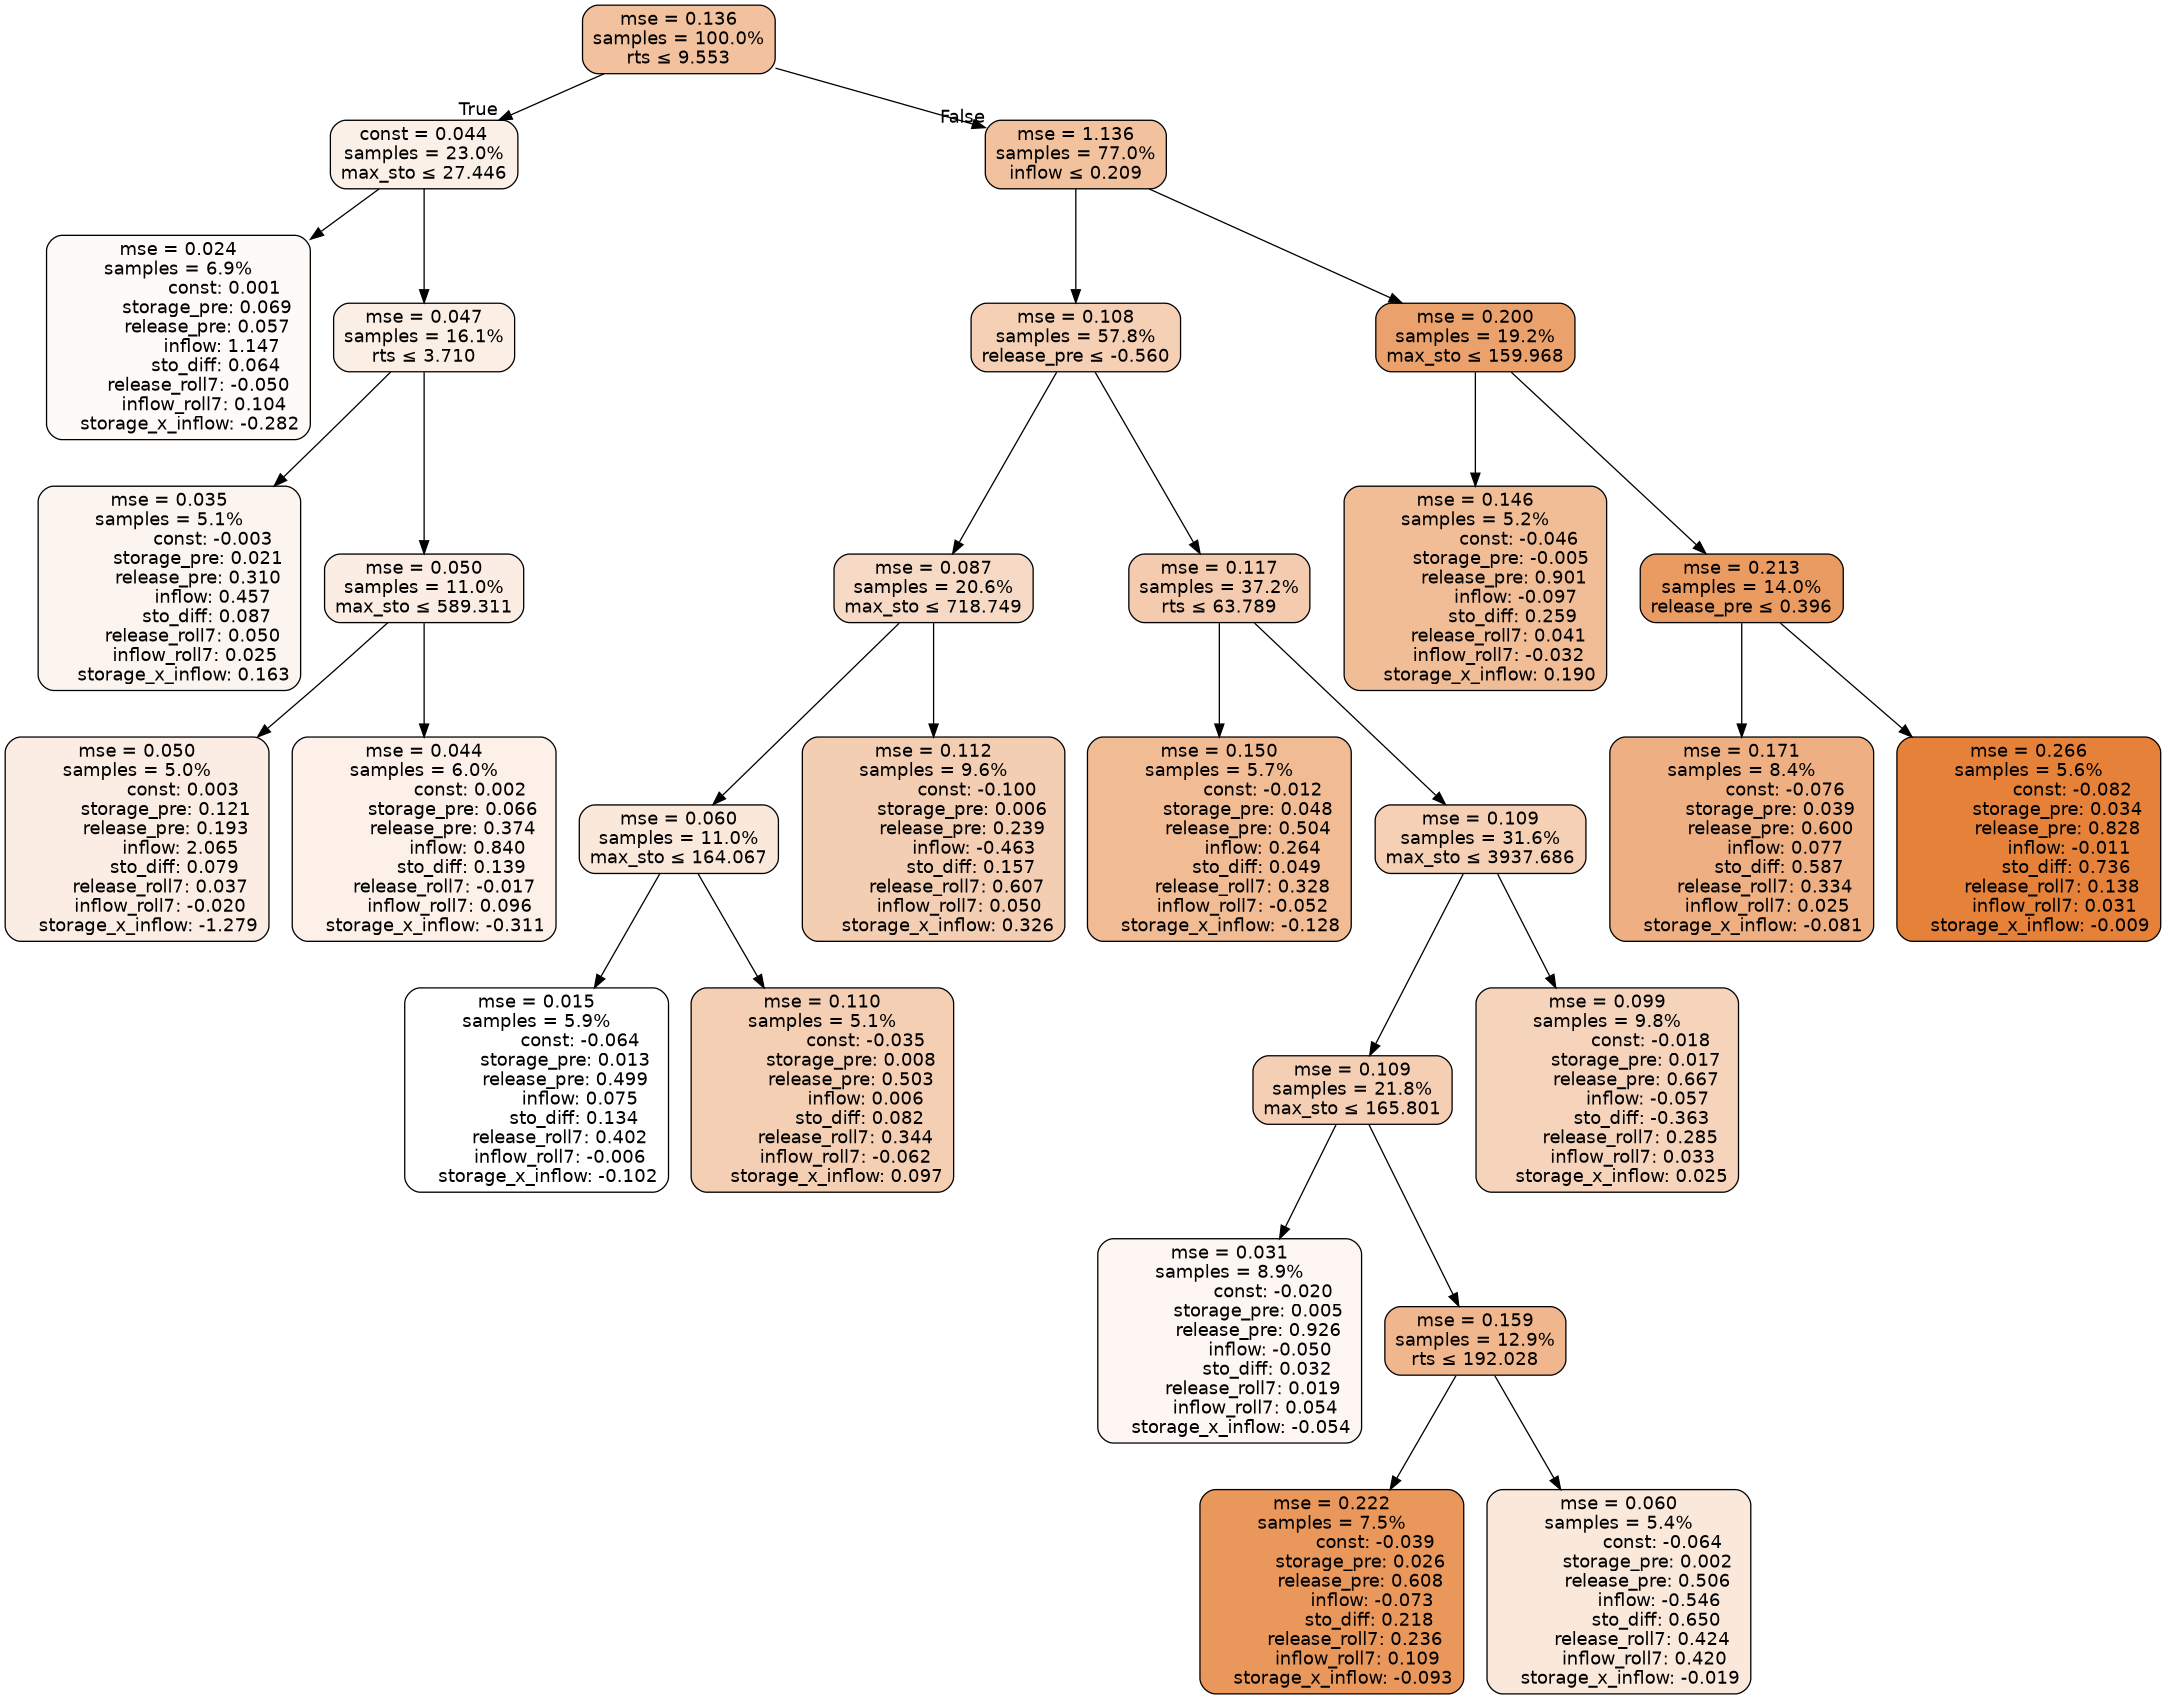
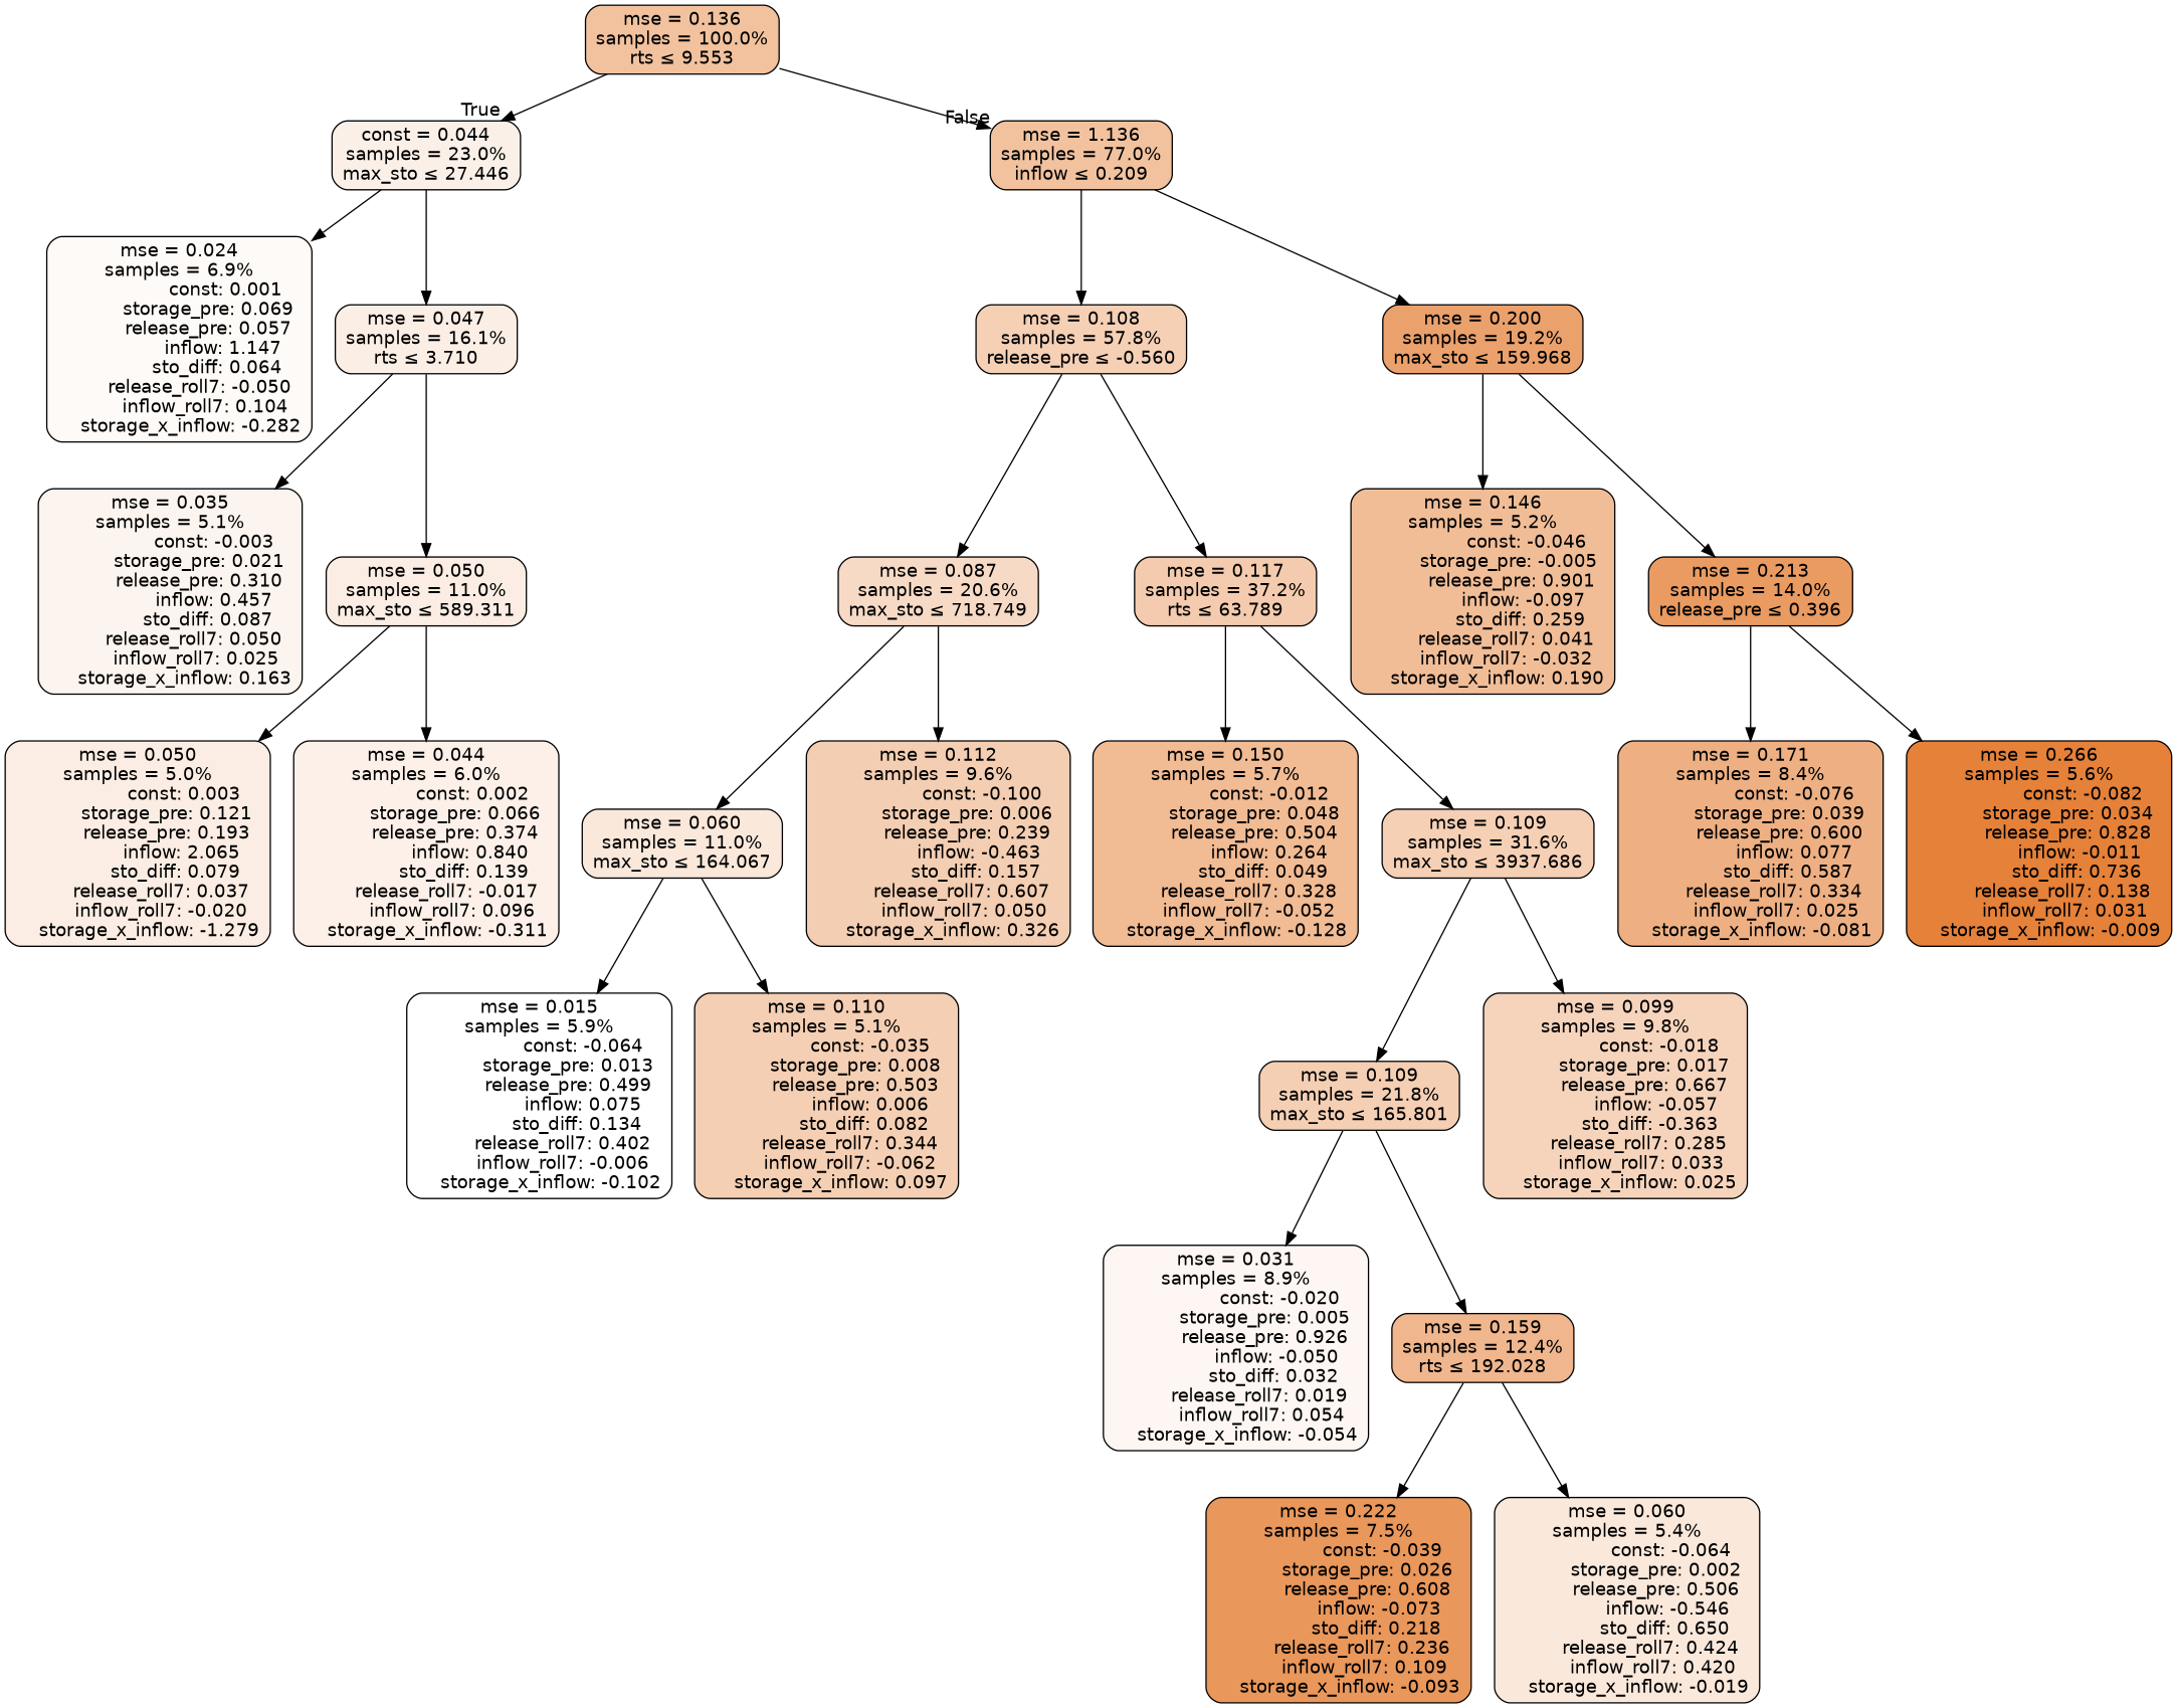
  digraph {
    node [color=black fillcolor="#f2c29f" fontname=helvetica shape=rectangle style="filled, rounded"]
    edge [fontname=helvetica]
    n1 [label="mse = 0.136\nsamples = 100.0%\nrts &le; 9.553"]
    n2 [fillcolor="#fbf0e8" label="const = 0.044\nsamples = 23.0%\nmax_sto &le; 27.446"]
    n3 [label="mse = 1.136\nsamples = 77.0%\ninflow &le; 0.209"]
    n4 [fillcolor="#fefaf7" label="mse = 0.024\nsamples = 6.9%\n                const: 0.001\n          storage_pre: 0.069\n          release_pre: 0.057\n               inflow: 1.147\n             sto_diff: 0.064\n       release_roll7: -0.050\n         inflow_roll7: 0.104\n    storage_x_inflow: -0.282"]
    n5 [fillcolor="#fbeee5" label="mse = 0.047\nsamples = 16.1%\nrts &le; 3.710"]
    n6 [fillcolor="#f5d0b5" label="mse = 0.108\nsamples = 57.8%\nrelease_pre &le; -0.560"]
    n7 [fillcolor="#eba16c" label="mse = 0.200\nsamples = 19.2%\nmax_sto &le; 159.968"]
    n8 [fillcolor="#fcf4ee" label="mse = 0.035\nsamples = 5.1%\n               const: -0.003\n          storage_pre: 0.021\n          release_pre: 0.310\n               inflow: 0.457\n             sto_diff: 0.087\n        release_roll7: 0.050\n         inflow_roll7: 0.025\n     storage_x_inflow: 0.163"]
    n9 [fillcolor="#fbede3" label="mse = 0.050\nsamples = 11.0%\nmax_sto &le; 589.311"]
    n10 [fillcolor="#fbede3" label="mse = 0.050\nsamples = 5.0%\n                const: 0.003\n          storage_pre: 0.121\n          release_pre: 0.193\n               inflow: 2.065\n             sto_diff: 0.079\n        release_roll7: 0.037\n        inflow_roll7: -0.020\n    storage_x_inflow: -1.279"]
    n11 [fillcolor="#fcf0e8" label="mse = 0.044\nsamples = 6.0%\n                const: 0.002\n          storage_pre: 0.066\n          release_pre: 0.374\n               inflow: 0.840\n             sto_diff: 0.139\n       release_roll7: -0.017\n         inflow_roll7: 0.096\n    storage_x_inflow: -0.311"]
    n12 [fillcolor="#f7dac6" label="mse = 0.087\nsamples = 20.6%\nmax_sto &le; 718.749"]
    n13 [fillcolor="#f4cbae" label="mse = 0.117\nsamples = 37.2%\nrts &le; 63.789"]
    n14 [fillcolor="#f1bd97" label="mse = 0.146\nsamples = 5.2%\n               const: -0.046\n         storage_pre: -0.005\n          release_pre: 0.901\n              inflow: -0.097\n             sto_diff: 0.259\n        release_roll7: 0.041\n        inflow_roll7: -0.032\n     storage_x_inflow: 0.190"]
    n15 [fillcolor="#ea9b62" label="mse = 0.213\nsamples = 14.0%\nrelease_pre &le; 0.396"]
    n16 [fillcolor="#fae8db" label="mse = 0.060\nsamples = 11.0%\nmax_sto &le; 164.067"]
    n17 [fillcolor="#f4ceb2" label="mse = 0.112\nsamples = 9.6%\n               const: -0.100\n          storage_pre: 0.006\n          release_pre: 0.239\n              inflow: -0.463\n             sto_diff: 0.157\n        release_roll7: 0.607\n         inflow_roll7: 0.050\n     storage_x_inflow: 0.326"]
    n18 [fillcolor="#f1bb94" label="mse = 0.150\nsamples = 5.7%\n               const: -0.012\n          storage_pre: 0.048\n          release_pre: 0.504\n               inflow: 0.264\n             sto_diff: 0.049\n        release_roll7: 0.328\n        inflow_roll7: -0.052\n    storage_x_inflow: -0.128"]
    n19 [fillcolor="#f5d0b5" label="mse = 0.109\nsamples = 31.6%\nmax_sto &le; 3937.686"]
    n20 [fillcolor="#ffffff" label="mse = 0.015\nsamples = 5.9%\n               const: -0.064\n          storage_pre: 0.013\n          release_pre: 0.499\n               inflow: 0.075\n             sto_diff: 0.134\n        release_roll7: 0.402\n        inflow_roll7: -0.006\n    storage_x_inflow: -0.102"]
    n21 [fillcolor="#f5cfb3" label="mse = 0.110\nsamples = 5.1%\n               const: -0.035\n          storage_pre: 0.008\n          release_pre: 0.503\n               inflow: 0.006\n             sto_diff: 0.082\n        release_roll7: 0.344\n        inflow_roll7: -0.062\n     storage_x_inflow: 0.097"]
    n22 [fillcolor="#f5cfb4" label="mse = 0.109\nsamples = 21.8%\nmax_sto &le; 165.801"]
    n23 [fillcolor="#f6d4bc" label="mse = 0.099\nsamples = 9.8%\n               const: -0.018\n          storage_pre: 0.017\n          release_pre: 0.667\n              inflow: -0.057\n            sto_diff: -0.363\n        release_roll7: 0.285\n         inflow_roll7: 0.033\n     storage_x_inflow: 0.025"]
    n24 [fillcolor="#fdf6f2" label="mse = 0.031\nsamples = 8.9%\n               const: -0.020\n          storage_pre: 0.005\n          release_pre: 0.926\n              inflow: -0.050\n             sto_diff: 0.032\n        release_roll7: 0.019\n         inflow_roll7: 0.054\n    storage_x_inflow: -0.054"]
-   n25 [fillcolor="#f0b68d" label="mse = 0.159\nsamples = 12.9%\nrts &le; 192.028"]
+   n25 [fillcolor="#f0b68d" label="mse = 0.159\nsamples = 12.4%\nrts &le; 192.028"]
    n26 [fillcolor="#e9975b" label="mse = 0.222\nsamples = 7.5%\n               const: -0.039\n          storage_pre: 0.026\n          release_pre: 0.608\n              inflow: -0.073\n             sto_diff: 0.218\n        release_roll7: 0.236\n         inflow_roll7: 0.109\n    storage_x_inflow: -0.093"]
    n27 [fillcolor="#fae8db" label="mse = 0.060\nsamples = 5.4%\n               const: -0.064\n          storage_pre: 0.002\n          release_pre: 0.506\n              inflow: -0.546\n             sto_diff: 0.650\n        release_roll7: 0.424\n         inflow_roll7: 0.420\n    storage_x_inflow: -0.019"]
    n28 [fillcolor="#eeb083" label="mse = 0.171\nsamples = 8.4%\n               const: -0.076\n          storage_pre: 0.039\n          release_pre: 0.600\n               inflow: 0.077\n             sto_diff: 0.587\n        release_roll7: 0.334\n         inflow_roll7: 0.025\n    storage_x_inflow: -0.081"]
    n29 [fillcolor="#e58139" label="mse = 0.266\nsamples = 5.6%\n               const: -0.082\n          storage_pre: 0.034\n          release_pre: 0.828\n              inflow: -0.011\n             sto_diff: 0.736\n        release_roll7: 0.138\n         inflow_roll7: 0.031\n    storage_x_inflow: -0.009"]
    n1 -> n2 [headlabel=True labelangle=45 labeldistance=2.5]
    n1 -> n3 [headlabel=False labelangle=-45 labeldistance=2.5]
    n2 -> n4
    n2 -> n5
    n3 -> n6
    n3 -> n7
    n5 -> n8
    n5 -> n9
    n6 -> n12
    n6 -> n13
    n7 -> n14
    n7 -> n15
    n9 -> n10
    n9 -> n11
    n12 -> n16
    n12 -> n17
    n13 -> n18
    n13 -> n19
    n15 -> n28
    n15 -> n29
    n16 -> n20
    n16 -> n21
    n19 -> n22
    n19 -> n23
    n22 -> n24
    n22 -> n25
    n25 -> n26
    n25 -> n27
  }
